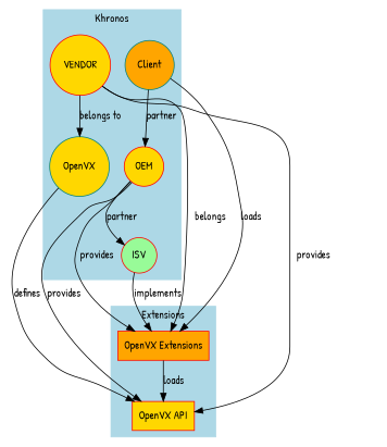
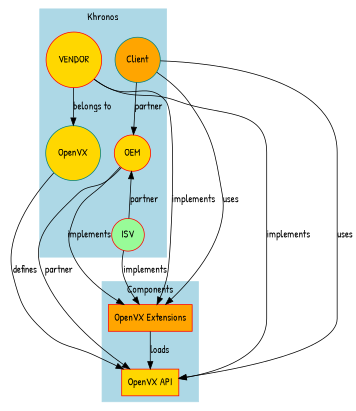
  digraph {
    fontname="Patrick Hand"
    node [color=red fillcolor=gold fontname="Patrick Hand" shape=circle style=filled]
    edge [fontname="Patrick Hand"]
    n1 [color=teal label=OpenVX]
    n2 [color=teal fillcolor=orange label=Client]
    n3 [fillcolor=palegreen label=ISV]
    n4 [label=VENDOR]
    n5 [label=OEM]
    n6 [fillcolor=orange label="OpenVX Extensions" shape=box]
    n7 [label="OpenVX API" shape=box]
    subgraph cluster_1 {
      color=lightblue
      label=Khronos
      shape=box
      style=filled
      n1
      n2
      n3
      n4
      n5
    }
    subgraph cluster_2 {
      color=lightblue
-     label=Extensions
+     label=Components
      shape=box
      style=filled
      n6
      n7
    }
    n1 -> n7 [label=defines]
    n2 -> n5 [label=partner]
-   n2 -> n6 [label=loads]
-   n5 -> n3 [label=partner]
+   n2 -> n6 [label=uses]
+   n2 -> n7 [label=uses]
+   n3 -> n5 [label=partner]
    n3 -> n6 [label=implements]
    n4 -> n1 [label="belongs to"]
-   n4 -> n6 [label=belongs]
-   n4 -> n7 [label=provides]
-   n5 -> n6 [label=provides]
-   n5 -> n7 [label=provides]
+   n4 -> n6 [label=implements]
+   n4 -> n7 [label=implements]
+   n5 -> n6 [label=implements]
+   n5 -> n7 [label=partner]
    n6 -> n7 [label=loads]
  }
